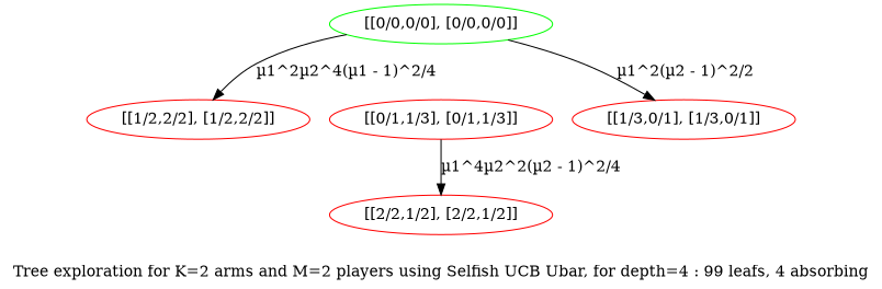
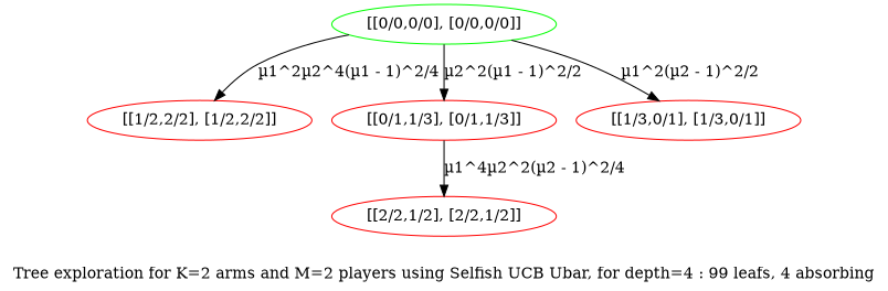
  digraph {
    label="Tree exploration for K=2 arms and M=2 players using Selfish UCB Ubar, for depth=4 : 99 leafs, 4 absorbing"
    node [color=red]
    edge [color=black]
    n1 [color=green label="[[0/0,0/0], [0/0,0/0]]"]
    n2 [label="[[1/2,2/2], [1/2,2/2]]"]
    n3 [label="[[0/1,1/3], [0/1,1/3]]"]
    n4 [label="[[1/3,0/1], [1/3,0/1]]"]
    n5 [label="[[2/2,1/2], [2/2,1/2]]"]
    n1 -> n2 [label="µ1^2µ2^4(µ1 - 1)^2/4"]
+   n1 -> n3 [label="µ2^2(µ1 - 1)^2/2"]
    n1 -> n4 [label="µ1^2(µ2 - 1)^2/2"]
    n3 -> n5 [label="µ1^4µ2^2(µ2 - 1)^2/4"]
  }
